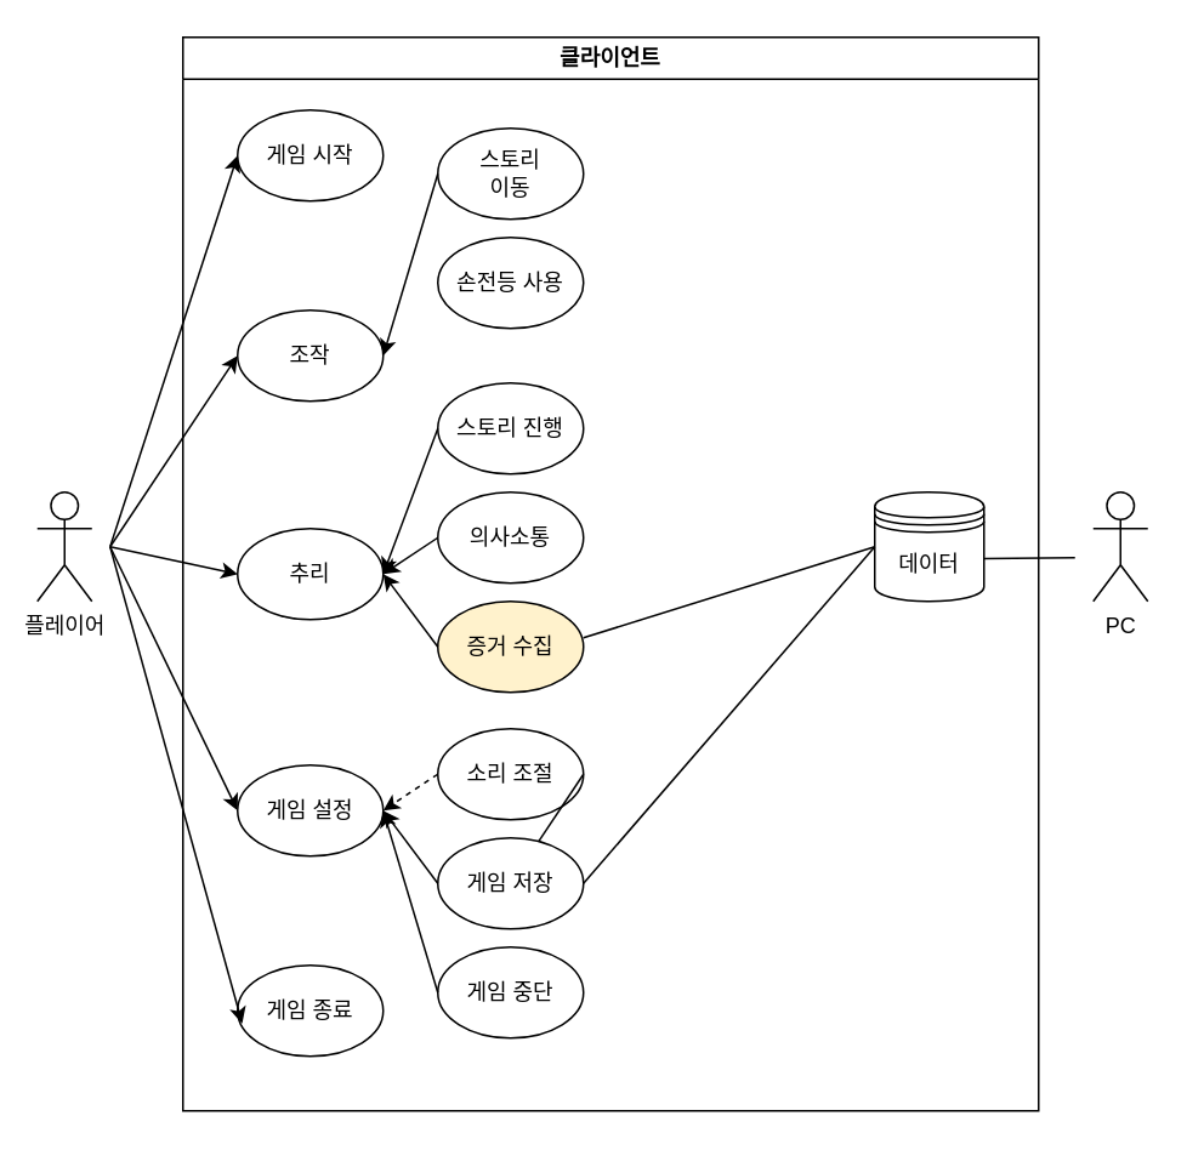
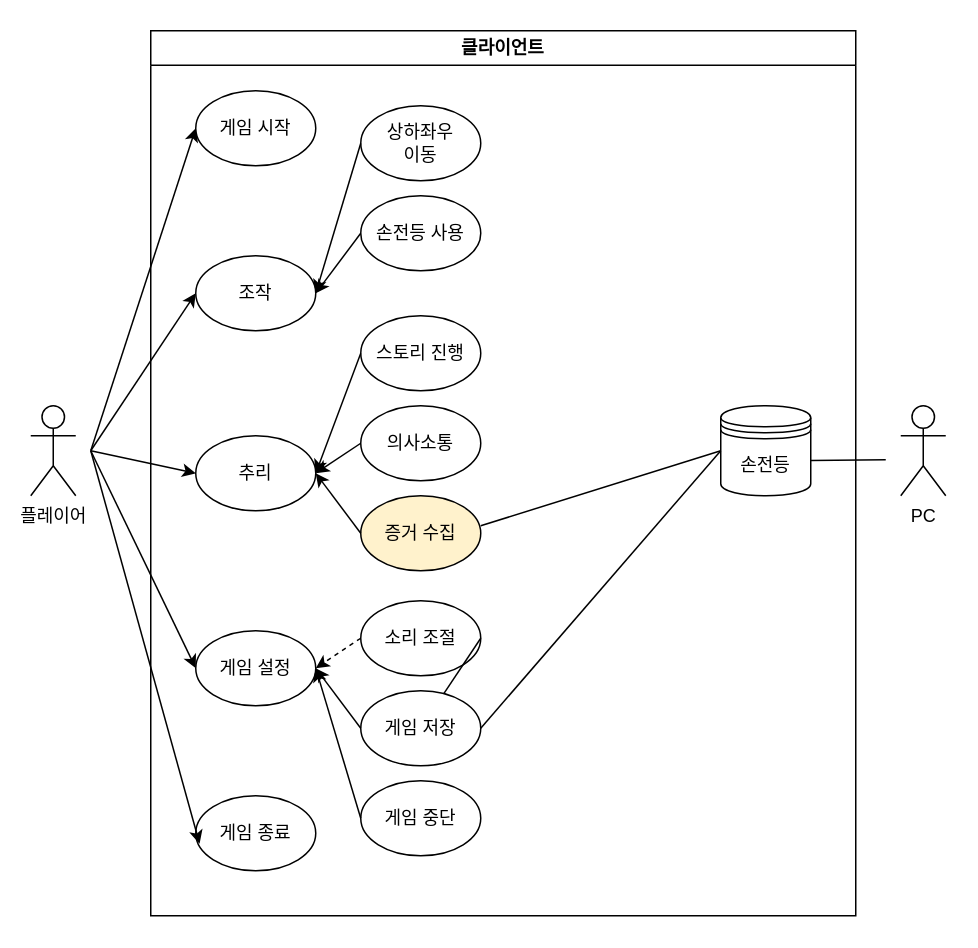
  <mxCell id="0" />
  <mxCell id="1" parent="0" />
  <mxCell id="2" value="클라이언트" style="swimlane;whiteSpace=wrap;html=1;" vertex="1" parent="1"><mxGeometry x="100" y="20" width="470" height="590" as="geometry" /></mxCell>
  <mxCell id="3" value="게임 시작" style="ellipse;whiteSpace=wrap;html=1;" vertex="1" parent="2"><mxGeometry x="30" y="40" width="80" height="50" as="geometry" /></mxCell>
  <mxCell id="4" value="게임 종료" style="ellipse;whiteSpace=wrap;html=1;" vertex="1" parent="2"><mxGeometry x="30" y="510" width="80" height="50" as="geometry" /></mxCell>
  <mxCell id="5" value="조작" style="ellipse;whiteSpace=wrap;html=1;" vertex="1" parent="2"><mxGeometry x="30" y="150" width="80" height="50" as="geometry" /></mxCell>
  <mxCell id="6" value="추리" style="ellipse;whiteSpace=wrap;html=1;" vertex="1" parent="2"><mxGeometry x="30" y="270" width="80" height="50" as="geometry" /></mxCell>
  <mxCell id="7" value="게임 설정" style="ellipse;whiteSpace=wrap;html=1;" vertex="1" parent="2"><mxGeometry x="30" y="400" width="80" height="50" as="geometry" /></mxCell>
- <mxCell id="8" value="스토리&lt;div&gt;&lt;span style=&quot;background-color: initial;&quot;&gt;이동&lt;/span&gt;&lt;/div&gt;" style="ellipse;whiteSpace=wrap;html=1;" vertex="1" parent="2"><mxGeometry x="140" y="50" width="80" height="50" as="geometry" /></mxCell>
+ <mxCell id="8" value="상하좌우&lt;div&gt;&lt;span style=&quot;background-color: initial;&quot;&gt;이동&lt;/span&gt;&lt;/div&gt;" style="ellipse;whiteSpace=wrap;html=1;" vertex="1" parent="2"><mxGeometry x="140" y="50" width="80" height="50" as="geometry" /></mxCell>
  <mxCell id="9" value="손전등&amp;nbsp;&lt;span style=&quot;background-color: initial;&quot;&gt;사용&lt;/span&gt;" style="ellipse;whiteSpace=wrap;html=1;" vertex="1" parent="2"><mxGeometry x="140" y="110" width="80" height="50" as="geometry" /></mxCell>
  <mxCell id="10" value="의사소통" style="ellipse;whiteSpace=wrap;html=1;" vertex="1" parent="2"><mxGeometry x="140" y="250" width="80" height="50" as="geometry" /></mxCell>
  <mxCell id="11" value="스토리 진행" style="ellipse;whiteSpace=wrap;html=1;" vertex="1" parent="2"><mxGeometry x="140" y="190" width="80" height="50" as="geometry" /></mxCell>
  <mxCell id="12" value="소리 조절" style="ellipse;whiteSpace=wrap;html=1;" vertex="1" parent="2"><mxGeometry x="140" y="380" width="80" height="50" as="geometry" /></mxCell>
  <mxCell id="13" value="게임 저장" style="ellipse;whiteSpace=wrap;html=1;" vertex="1" parent="2"><mxGeometry x="140" y="440" width="80" height="50" as="geometry" /></mxCell>
  <mxCell id="14" value="게임 중단" style="ellipse;whiteSpace=wrap;html=1;" vertex="1" parent="2"><mxGeometry x="140" y="500" width="80" height="50" as="geometry" /></mxCell>
  <mxCell id="15" value="증거 수집" style="ellipse;whiteSpace=wrap;html=1;fillColor=#fff2cc;" vertex="1" parent="2"><mxGeometry x="140" y="310" width="80" height="50" as="geometry" /></mxCell>
  <mxCell id="16" value="" style="endArrow=classic;html=1;rounded=0;entryX=1;entryY=0.5;entryDx=0;entryDy=0;exitX=0;exitY=0.5;exitDx=0;exitDy=0;" edge="1" parent="2" source="8" target="5"><mxGeometry width="50" height="50" relative="1" as="geometry"><mxPoint x="220" y="330" as="sourcePoint" /><mxPoint x="270" y="280" as="targetPoint" /></mxGeometry></mxCell>
+ <mxCell id="17" value="" style="endArrow=classic;html=1;rounded=0;exitX=0;exitY=0.5;exitDx=0;exitDy=0;entryX=1;entryY=0.5;entryDx=0;entryDy=0;" edge="1" parent="2" source="9" target="5"><mxGeometry width="50" height="50" relative="1" as="geometry"><mxPoint x="220" y="330" as="sourcePoint" /><mxPoint x="270" y="280" as="targetPoint" /></mxGeometry></mxCell>
  <mxCell id="18" value="" style="endArrow=classic;html=1;rounded=0;entryX=1;entryY=0.5;entryDx=0;entryDy=0;exitX=0;exitY=0.5;exitDx=0;exitDy=0;" edge="1" parent="2" source="11" target="6"><mxGeometry width="50" height="50" relative="1" as="geometry"><mxPoint x="220" y="330" as="sourcePoint" /><mxPoint x="270" y="280" as="targetPoint" /></mxGeometry></mxCell>
  <mxCell id="19" value="" style="endArrow=classic;html=1;rounded=0;exitX=0;exitY=0.5;exitDx=0;exitDy=0;entryX=1;entryY=0.5;entryDx=0;entryDy=0;" edge="1" parent="2" source="10" target="6"><mxGeometry width="50" height="50" relative="1" as="geometry"><mxPoint x="220" y="330" as="sourcePoint" /><mxPoint x="270" y="280" as="targetPoint" /></mxGeometry></mxCell>
  <mxCell id="20" value="" style="endArrow=classic;html=1;rounded=0;exitX=0;exitY=0.5;exitDx=0;exitDy=0;entryX=1;entryY=0.5;entryDx=0;entryDy=0;" edge="1" parent="2" source="15" target="6"><mxGeometry width="50" height="50" relative="1" as="geometry"><mxPoint x="220" y="330" as="sourcePoint" /><mxPoint x="270" y="280" as="targetPoint" /></mxGeometry></mxCell>
  <mxCell id="21" value="" style="endArrow=classic;html=1;rounded=0;exitX=0;exitY=0.5;exitDx=0;exitDy=0;entryX=1;entryY=0.5;entryDx=0;entryDy=0;dashed=1;" edge="1" parent="2" source="12" target="7"><mxGeometry width="50" height="50" relative="1" as="geometry"><mxPoint x="220" y="330" as="sourcePoint" /><mxPoint x="110" y="370" as="targetPoint" /></mxGeometry></mxCell>
  <mxCell id="22" value="" style="endArrow=classic;html=1;rounded=0;exitX=0;exitY=0.5;exitDx=0;exitDy=0;entryX=1;entryY=0.5;entryDx=0;entryDy=0;" edge="1" parent="2" source="13" target="7"><mxGeometry width="50" height="50" relative="1" as="geometry"><mxPoint x="220" y="330" as="sourcePoint" /><mxPoint x="270" y="280" as="targetPoint" /></mxGeometry></mxCell>
  <mxCell id="23" value="" style="endArrow=classic;html=1;rounded=0;exitX=0;exitY=0.5;exitDx=0;exitDy=0;entryX=1;entryY=0.5;entryDx=0;entryDy=0;" edge="1" parent="2" source="14" target="7"><mxGeometry width="50" height="50" relative="1" as="geometry"><mxPoint x="220" y="330" as="sourcePoint" /><mxPoint x="270" y="280" as="targetPoint" /></mxGeometry></mxCell>
- <mxCell id="24" value="데이터" style="shape=datastore;whiteSpace=wrap;html=1;" vertex="1" parent="2"><mxGeometry x="380" y="250" width="60" height="60" as="geometry" /></mxCell>
+ <mxCell id="24" value="손전등" style="shape=datastore;whiteSpace=wrap;html=1;" vertex="1" parent="2"><mxGeometry x="380" y="250" width="60" height="60" as="geometry" /></mxCell>
  <mxCell id="25" value="" style="endArrow=none;html=1;rounded=0;exitX=1;exitY=0.5;exitDx=0;exitDy=0;" edge="1" parent="2" source="12" target="13"><mxGeometry width="50" height="50" relative="1" as="geometry"><mxPoint x="220" y="330" as="sourcePoint" /><mxPoint x="350" y="310" as="targetPoint" /></mxGeometry></mxCell>
  <mxCell id="26" value="" style="endArrow=none;html=1;rounded=0;exitX=1;exitY=0.5;exitDx=0;exitDy=0;entryX=0;entryY=0.5;entryDx=0;entryDy=0;" edge="1" parent="2" source="13" target="24"><mxGeometry width="50" height="50" relative="1" as="geometry"><mxPoint x="220" y="330" as="sourcePoint" /><mxPoint x="270" y="280" as="targetPoint" /></mxGeometry></mxCell>
  <mxCell id="27" value="플레이어" style="shape=umlActor;verticalLabelPosition=bottom;verticalAlign=top;html=1;outlineConnect=0;" vertex="1" parent="1"><mxGeometry x="20" y="270" width="30" height="60" as="geometry" /></mxCell>
  <mxCell id="28" value="" style="endArrow=classic;html=1;rounded=0;entryX=0;entryY=0.5;entryDx=0;entryDy=0;" edge="1" parent="1" target="3"><mxGeometry width="50" height="50" relative="1" as="geometry"><mxPoint x="60" y="300" as="sourcePoint" /><mxPoint x="60" y="300" as="targetPoint" /></mxGeometry></mxCell>
  <mxCell id="29" value="" style="endArrow=classic;html=1;rounded=0;entryX=0;entryY=0.5;entryDx=0;entryDy=0;" edge="1" parent="1" target="5"><mxGeometry width="50" height="50" relative="1" as="geometry"><mxPoint x="60" y="300" as="sourcePoint" /><mxPoint x="80" y="350" as="targetPoint" /><Array as="points"><mxPoint x="60" y="300" /></Array></mxGeometry></mxCell>
  <mxCell id="30" value="" style="endArrow=classic;html=1;rounded=0;entryX=0;entryY=0.5;entryDx=0;entryDy=0;" edge="1" parent="1" target="6"><mxGeometry width="50" height="50" relative="1" as="geometry"><mxPoint x="60" y="300" as="sourcePoint" /><mxPoint x="370" y="300" as="targetPoint" /></mxGeometry></mxCell>
  <mxCell id="31" value="" style="endArrow=classic;html=1;rounded=0;entryX=0;entryY=0.5;entryDx=0;entryDy=0;" edge="1" parent="1" target="7"><mxGeometry width="50" height="50" relative="1" as="geometry"><mxPoint x="60" y="300" as="sourcePoint" /><mxPoint x="370" y="300" as="targetPoint" /></mxGeometry></mxCell>
  <mxCell id="32" value="" style="endArrow=classic;html=1;rounded=0;entryX=0.032;entryY=0.64;entryDx=0;entryDy=0;entryPerimeter=0;" edge="1" parent="1" target="4"><mxGeometry width="50" height="50" relative="1" as="geometry"><mxPoint x="60" y="300" as="sourcePoint" /><mxPoint x="120" y="540" as="targetPoint" /></mxGeometry></mxCell>
  <mxCell id="33" value="" style="endArrow=none;html=1;rounded=0;entryX=0;entryY=0.5;entryDx=0;entryDy=0;" edge="1" parent="1" target="24"><mxGeometry width="50" height="50" relative="1" as="geometry"><mxPoint x="320" y="350" as="sourcePoint" /><mxPoint x="460" y="310" as="targetPoint" /></mxGeometry></mxCell>
  <mxCell id="34" value="PC" style="shape=umlActor;verticalLabelPosition=bottom;verticalAlign=top;html=1;outlineConnect=0;" vertex="1" parent="1"><mxGeometry x="600" y="270" width="30" height="60" as="geometry" /></mxCell>
  <mxCell id="35" value="" style="endArrow=none;html=1;rounded=0;exitX=0.996;exitY=0.607;exitDx=0;exitDy=0;exitPerimeter=0;" edge="1" parent="1" source="24"><mxGeometry width="50" height="50" relative="1" as="geometry"><mxPoint x="320" y="350" as="sourcePoint" /><mxPoint x="590" y="306" as="targetPoint" /></mxGeometry></mxCell>
